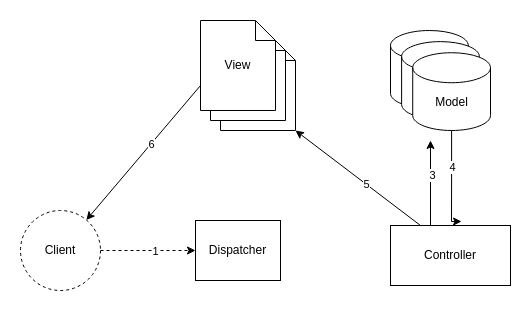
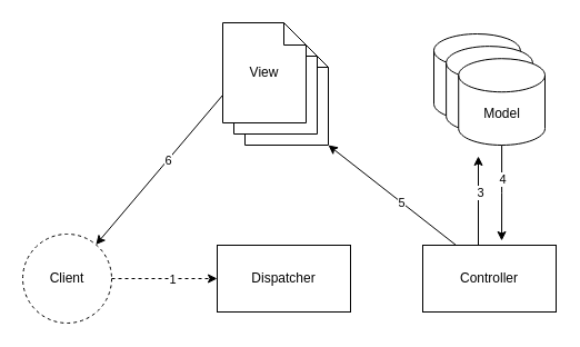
  <mxCell id="0" />
  <mxCell id="1" parent="0" />
  <mxCell id="2" style="edgeStyle=orthogonalEdgeStyle;rounded=0;orthogonalLoop=1;jettySize=auto;html=1;entryX=0;entryY=0.5;entryDx=0;entryDy=0;dashed=1;" edge="1" parent="1" source="4" target="5"><mxGeometry relative="1" as="geometry"><mxPoint x="150" y="250" as="targetPoint" /></mxGeometry></mxCell>
  <mxCell id="3" value="1" style="edgeLabel;html=1;align=center;verticalAlign=middle;resizable=0;points=[];" vertex="1" connectable="0" parent="2"><mxGeometry x="0.133" relative="1" as="geometry"><mxPoint as="offset" /></mxGeometry></mxCell>
  <mxCell id="4" value="Client" style="ellipse;whiteSpace=wrap;html=1;aspect=fixed;dashed=1;" vertex="1" parent="1"><mxGeometry x="20" y="210" width="80" height="80" as="geometry" /></mxCell>
- <mxCell id="5" value="Dispatcher" style="rounded=0;whiteSpace=wrap;html=1;" vertex="1" parent="1"><mxGeometry x="195" y="220" width="85" height="60" as="geometry" /></mxCell>
+ <mxCell id="5" value="Dispatcher" style="rounded=0;whiteSpace=wrap;html=1;" vertex="1" parent="1"><mxGeometry x="195" y="220" width="120" height="60" as="geometry" /></mxCell>
  <mxCell id="6" style="edgeStyle=orthogonalEdgeStyle;rounded=0;orthogonalLoop=1;jettySize=auto;html=1;" edge="1" parent="1" source="8"><mxGeometry relative="1" as="geometry"><mxPoint x="430" y="140" as="targetPoint" /><Array as="points"><mxPoint x="430" y="170" /><mxPoint x="430" y="170" /></Array></mxGeometry></mxCell>
  <mxCell id="7" value="3" style="edgeLabel;html=1;align=center;verticalAlign=middle;resizable=0;points=[];" vertex="1" connectable="0" parent="6"><mxGeometry x="0.198" y="-1" relative="1" as="geometry"><mxPoint as="offset" /></mxGeometry></mxCell>
- <mxCell id="8" value="Controller" style="rounded=0;whiteSpace=wrap;html=1;" vertex="1" parent="1"><mxGeometry x="390" y="225" width="120" height="60" as="geometry" /></mxCell>
+ <mxCell id="8" value="Controller" style="rounded=0;whiteSpace=wrap;html=1;" vertex="1" parent="1"><mxGeometry x="380" y="220" width="120" height="60" as="geometry" /></mxCell>
  <mxCell id="9" value="" style="group" vertex="1" connectable="0" parent="1"><mxGeometry x="390" y="30" width="100" height="100" as="geometry" /></mxCell>
  <mxCell id="10" value="" style="shape=cylinder3;whiteSpace=wrap;html=1;boundedLbl=1;backgroundOutline=1;size=15;strokeColor=default;fillColor=default;gradientColor=none;" vertex="1" parent="9"><mxGeometry width="77.778" height="77.778" as="geometry" /></mxCell>
  <mxCell id="11" value="" style="shape=cylinder3;whiteSpace=wrap;html=1;boundedLbl=1;backgroundOutline=1;size=15;strokeColor=default;fillColor=default;gradientColor=none;" vertex="1" parent="9"><mxGeometry x="11.111" y="11.111" width="77.778" height="77.778" as="geometry" /></mxCell>
  <mxCell id="12" value="" style="shape=cylinder3;whiteSpace=wrap;html=1;boundedLbl=1;backgroundOutline=1;size=15;strokeColor=default;fillColor=default;gradientColor=none;" vertex="1" parent="9"><mxGeometry x="22.222" y="22.222" width="77.778" height="77.778" as="geometry" /></mxCell>
  <mxCell id="13" value="Model" style="text;html=1;strokeColor=none;fillColor=none;align=center;verticalAlign=middle;whiteSpace=wrap;rounded=0;" vertex="1" parent="9"><mxGeometry x="27.778" y="55.556" width="66.667" height="33.333" as="geometry" /></mxCell>
  <mxCell id="14" value="" style="group" vertex="1" connectable="0" parent="1"><mxGeometry x="200" y="20" width="95" height="110" as="geometry" /></mxCell>
  <mxCell id="15" value="Note" style="shape=note;size=20;whiteSpace=wrap;html=1;strokeColor=default;fillColor=default;gradientColor=none;" vertex="1" parent="14"><mxGeometry x="20" y="20" width="75" height="90" as="geometry" /></mxCell>
  <mxCell id="16" value="Note" style="shape=note;size=20;whiteSpace=wrap;html=1;strokeColor=default;fillColor=default;gradientColor=none;" vertex="1" parent="14"><mxGeometry x="10" y="10" width="75" height="90" as="geometry" /></mxCell>
  <mxCell id="17" value="View" style="shape=note;size=20;whiteSpace=wrap;html=1;strokeColor=default;fillColor=default;gradientColor=none;" vertex="1" parent="14"><mxGeometry width="75" height="90" as="geometry" /></mxCell>
  <mxCell id="18" style="edgeStyle=orthogonalEdgeStyle;rounded=0;orthogonalLoop=1;jettySize=auto;html=1;entryX=0.592;entryY=-0.067;entryDx=0;entryDy=0;entryPerimeter=0;" edge="1" parent="1" source="12" target="8"><mxGeometry relative="1" as="geometry"><Array as="points"><mxPoint x="451" y="173" /><mxPoint x="451" y="173" /></Array></mxGeometry></mxCell>
  <mxCell id="19" value="4" style="edgeLabel;html=1;align=center;verticalAlign=middle;resizable=0;points=[];" vertex="1" connectable="0" parent="18"><mxGeometry x="-0.294" relative="1" as="geometry"><mxPoint as="offset" /></mxGeometry></mxCell>
  <mxCell id="20" value="" style="endArrow=classic;html=1;rounded=0;exitX=0.25;exitY=0;exitDx=0;exitDy=0;entryX=1;entryY=1;entryDx=0;entryDy=0;entryPerimeter=0;" edge="1" parent="1" source="8" target="15"><mxGeometry width="50" height="50" relative="1" as="geometry"><mxPoint x="290" y="240" as="sourcePoint" /><mxPoint x="340" y="190" as="targetPoint" /></mxGeometry></mxCell>
  <mxCell id="21" value="5" style="edgeLabel;html=1;align=center;verticalAlign=middle;resizable=0;points=[];" vertex="1" connectable="0" parent="20"><mxGeometry x="-0.132" relative="1" as="geometry"><mxPoint as="offset" /></mxGeometry></mxCell>
  <mxCell id="22" value="" style="endArrow=classic;html=1;rounded=0;" edge="1" parent="1" target="4"><mxGeometry width="50" height="50" relative="1" as="geometry"><mxPoint x="200" y="85" as="sourcePoint" /><mxPoint x="305" y="140" as="targetPoint" /></mxGeometry></mxCell>
  <mxCell id="23" value="6" style="edgeLabel;html=1;align=center;verticalAlign=middle;resizable=0;points=[];" vertex="1" connectable="0" parent="22"><mxGeometry x="-0.122" relative="1" as="geometry"><mxPoint as="offset" /></mxGeometry></mxCell>
